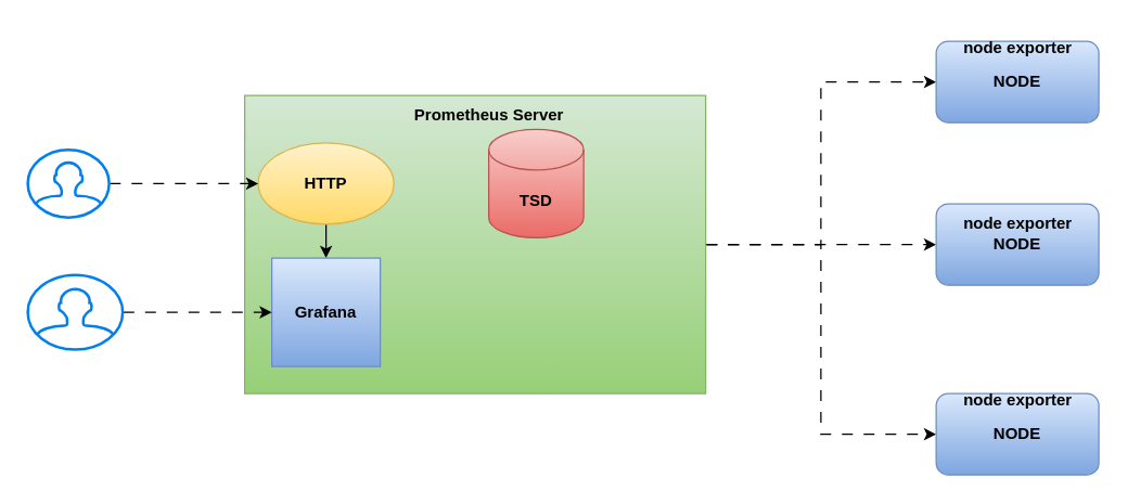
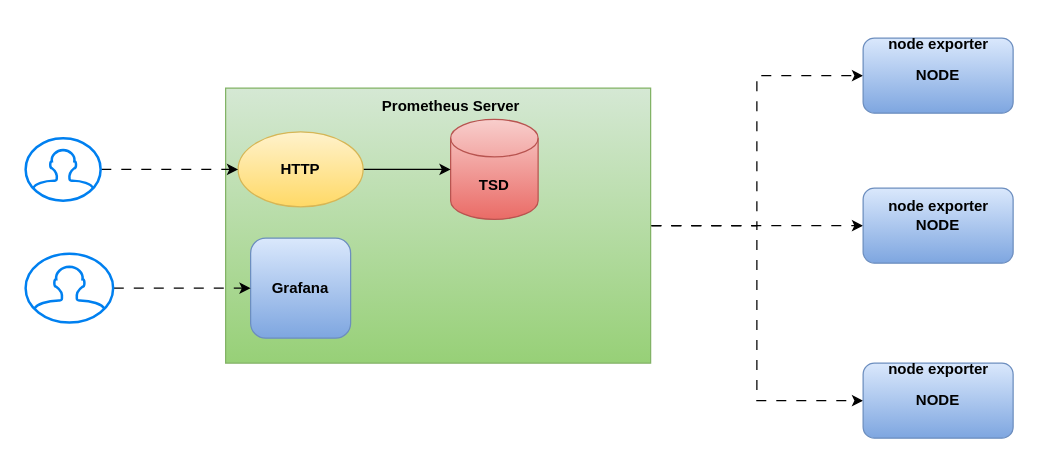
  <mxCell id="0" />
  <mxCell id="1" parent="0" />
  <mxCell id="2" value="" style="group" vertex="1" connectable="0" parent="1"><mxGeometry x="20" y="20" width="790" height="330" as="geometry" /></mxCell>
  <mxCell id="3" style="edgeStyle=orthogonalEdgeStyle;rounded=0;orthogonalLoop=1;jettySize=auto;html=1;entryX=0;entryY=0.5;entryDx=0;entryDy=0;flowAnimation=1;" parent="2" source="6" target="7" edge="1"><mxGeometry relative="1" as="geometry" /></mxCell>
  <mxCell id="4" style="edgeStyle=orthogonalEdgeStyle;rounded=0;orthogonalLoop=1;jettySize=auto;html=1;entryX=0;entryY=0.5;entryDx=0;entryDy=0;flowAnimation=1;" parent="2" source="6" target="8" edge="1"><mxGeometry relative="1" as="geometry" /></mxCell>
  <mxCell id="5" style="edgeStyle=orthogonalEdgeStyle;rounded=0;orthogonalLoop=1;jettySize=auto;html=1;flowAnimation=1;" parent="2" source="6" target="9" edge="1"><mxGeometry relative="1" as="geometry" /></mxCell>
  <mxCell id="6" value="" style="rounded=0;whiteSpace=wrap;html=1;fillColor=#d5e8d4;gradientColor=#97d077;strokeColor=#82b366;" parent="2" vertex="1"><mxGeometry x="160" y="50" width="340" height="220" as="geometry" /></mxCell>
  <mxCell id="7" value="&lt;b&gt;NODE&lt;/b&gt;" style="rounded=1;whiteSpace=wrap;html=1;fillColor=#dae8fc;gradientColor=#7ea6e0;strokeColor=#6c8ebf;" parent="2" vertex="1"><mxGeometry x="670" y="10" width="120" height="60" as="geometry" /></mxCell>
  <mxCell id="8" value="&lt;b&gt;NODE&lt;/b&gt;" style="rounded=1;whiteSpace=wrap;html=1;fillColor=#dae8fc;gradientColor=#7ea6e0;strokeColor=#6c8ebf;" parent="2" vertex="1"><mxGeometry x="670" y="130" width="120" height="60" as="geometry" /></mxCell>
  <mxCell id="9" value="&lt;b&gt;NODE&lt;/b&gt;" style="rounded=1;whiteSpace=wrap;html=1;fillColor=#dae8fc;gradientColor=#7ea6e0;strokeColor=#6c8ebf;" parent="2" vertex="1"><mxGeometry x="670" y="270" width="120" height="60" as="geometry" /></mxCell>
  <mxCell id="10" value="&lt;b&gt;Prometheus Server&lt;/b&gt;" style="text;html=1;align=center;verticalAlign=middle;resizable=0;points=[];autosize=1;strokeColor=none;fillColor=none;" parent="2" vertex="1"><mxGeometry x="275" y="50" width="130" height="30" as="geometry" /></mxCell>
  <mxCell id="11" value="&lt;b&gt;node exporter&lt;/b&gt;" style="text;html=1;align=center;verticalAlign=middle;resizable=0;points=[];autosize=1;strokeColor=none;fillColor=none;" parent="2" vertex="1"><mxGeometry x="680" width="100" height="30" as="geometry" /></mxCell>
  <mxCell id="12" value="&lt;b&gt;node exporter&lt;/b&gt;" style="text;html=1;align=center;verticalAlign=middle;resizable=0;points=[];autosize=1;strokeColor=none;fillColor=none;" parent="2" vertex="1"><mxGeometry x="680" y="130" width="100" height="30" as="geometry" /></mxCell>
  <mxCell id="13" value="&lt;b&gt;node exporter&lt;/b&gt;" style="text;html=1;align=center;verticalAlign=middle;resizable=0;points=[];autosize=1;strokeColor=none;fillColor=none;" parent="2" vertex="1"><mxGeometry x="680" y="260" width="100" height="30" as="geometry" /></mxCell>
  <mxCell id="14" value="&lt;b&gt;TSD&lt;/b&gt;" style="shape=cylinder3;whiteSpace=wrap;html=1;boundedLbl=1;backgroundOutline=1;size=15;fillColor=#f8cecc;gradientColor=#ea6b66;strokeColor=#b85450;" parent="2" vertex="1"><mxGeometry x="340" y="75" width="70" height="80" as="geometry" /></mxCell>
- <mxCell id="15" style="edgeStyle=orthogonalEdgeStyle;rounded=0;orthogonalLoop=1;jettySize=auto;html=1;" parent="2" source="16" target="19" edge="1"><mxGeometry relative="1" as="geometry" /></mxCell>
+ <mxCell id="15" style="edgeStyle=orthogonalEdgeStyle;rounded=0;orthogonalLoop=1;jettySize=auto;html=1;" parent="2" source="16" target="14" edge="1"><mxGeometry relative="1" as="geometry" /></mxCell>
  <mxCell id="16" value="&lt;b&gt;HTTP&lt;/b&gt;" style="ellipse;whiteSpace=wrap;html=1;fillColor=#fff2cc;gradientColor=#ffd966;strokeColor=#d6b656;" parent="2" vertex="1"><mxGeometry x="170" y="85" width="100" height="60" as="geometry" /></mxCell>
  <mxCell id="17" style="edgeStyle=orthogonalEdgeStyle;rounded=0;orthogonalLoop=1;jettySize=auto;html=1;entryX=0;entryY=0.5;entryDx=0;entryDy=0;flowAnimation=1;" parent="2" source="18" target="16" edge="1"><mxGeometry relative="1" as="geometry" /></mxCell>
  <mxCell id="18" value="" style="html=1;verticalLabelPosition=bottom;align=center;labelBackgroundColor=#ffffff;verticalAlign=top;strokeWidth=2;strokeColor=#0080F0;shadow=0;dashed=0;shape=mxgraph.ios7.icons.user;" parent="2" vertex="1"><mxGeometry y="90" width="60" height="50" as="geometry" /></mxCell>
- <mxCell id="19" value="&lt;b&gt;Grafana&lt;/b&gt;" style="whiteSpace=wrap;html=1;aspect=fixed;fillColor=#dae8fc;gradientColor=#7ea6e0;strokeColor=#6c8ebf;" parent="2" vertex="1"><mxGeometry x="180" y="170" width="80" height="80" as="geometry" /></mxCell>
+ <mxCell id="19" value="&lt;b&gt;Grafana&lt;/b&gt;" style="whiteSpace=wrap;html=1;aspect=fixed;fillColor=#dae8fc;gradientColor=#7ea6e0;strokeColor=#6c8ebf;rounded=1;" parent="2" vertex="1"><mxGeometry x="180" y="170" width="80" height="80" as="geometry" /></mxCell>
  <mxCell id="20" style="edgeStyle=orthogonalEdgeStyle;rounded=0;orthogonalLoop=1;jettySize=auto;html=1;entryX=0;entryY=0.5;entryDx=0;entryDy=0;flowAnimation=1;" parent="2" source="21" target="19" edge="1"><mxGeometry relative="1" as="geometry" /></mxCell>
  <mxCell id="21" value="" style="html=1;verticalLabelPosition=bottom;align=center;labelBackgroundColor=#ffffff;verticalAlign=top;strokeWidth=2;strokeColor=#0080F0;shadow=0;dashed=0;shape=mxgraph.ios7.icons.user;" parent="2" vertex="1"><mxGeometry y="182.5" width="70" height="55" as="geometry" /></mxCell>
